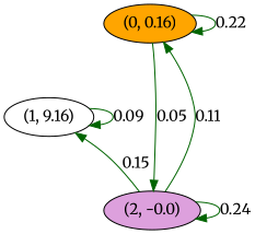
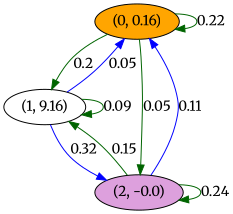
  digraph {
    fontname=Merriweather
    node [fontname=Merriweather style=filled]
    edge [color=darkgreen fontname=Merriweather]
    n1 [fillcolor=orange label="(0, 0.16)"]
    n2 [fillcolor=white label="(1, 9.16)"]
    n3 [fillcolor=plum label="(2, -0.0)"]
    n1 -> n1 [label=0.22]
+   n1 -> n2 [label=0.2]
    n1 -> n3 [label=0.05]
+   n2 -> n1 [color=blue label=0.05]
    n2 -> n2 [label=0.09]
-   n3 -> n1 [label=0.11]
+   n2 -> n3 [color=blue label=0.32]
+   n3 -> n1 [color=blue label=0.11]
    n3 -> n2 [label=0.15]
    n3 -> n3 [label=0.24]
  }
